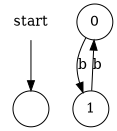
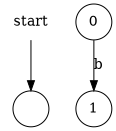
  digraph {
    rankdir=TB
    node [shape=circle]
    start [shape=none]
    ""
    0
    1
    start -> ""
    0 -> 1 [label=b]
-   1 -> 0 [label=b]
  }
